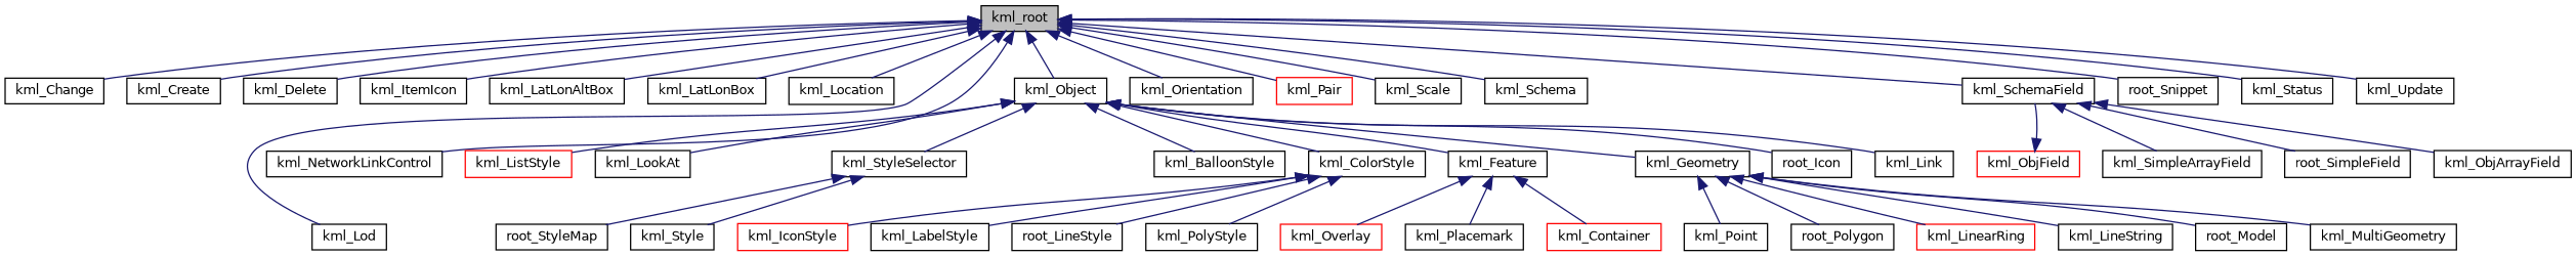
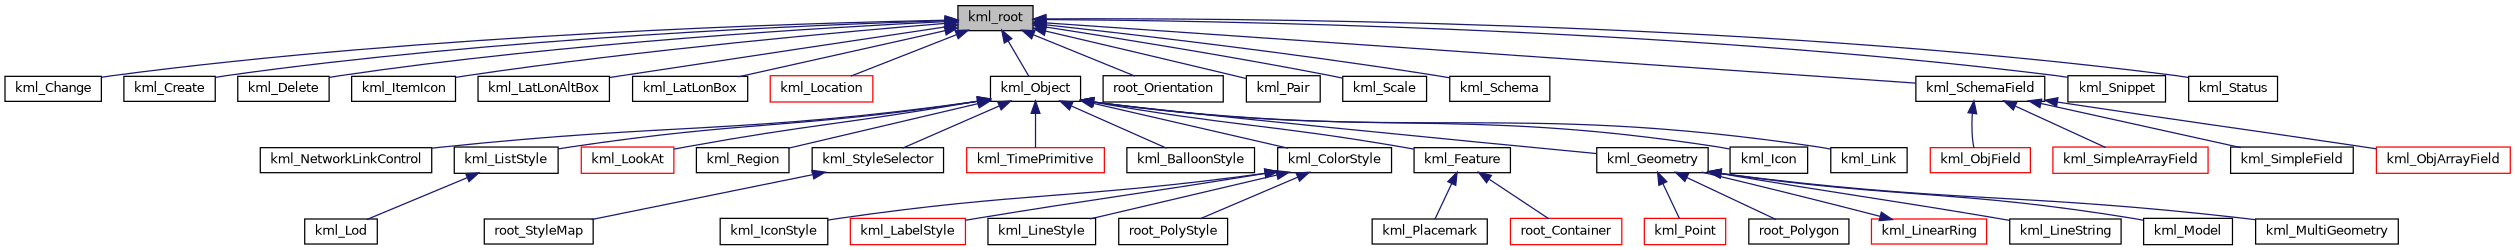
  digraph {
    fontname="DejaVu Sans"
    rankdir=TB
    node [color=black fontname="DejaVu Sans" fontsize=10 shape=record]
    edge [color=midnightblue dir=back fontname="DejaVu Sans" fontsize=10 labelfontname=FreeSans labelfontsize=10 style=solid]
    n1 [fillcolor=grey75 fontcolor=black height=0.2 label=kml_root style=filled width=0.4]
    n2 [height=0.2 label=kml_Change width=0.4]
    n3 [height=0.2 label=kml_Create width=0.4]
    n4 [height=0.2 label=kml_Delete width=0.4]
    n5 [height=0.2 label=kml_ItemIcon width=0.4]
    n6 [height=0.2 label=kml_LatLonAltBox width=0.4]
    n7 [height=0.2 label=kml_LatLonBox width=0.4]
-   n8 [height=0.2 label=kml_Location width=0.4]
+   n8 [color=red height=0.2 label=kml_Location width=0.4]
    n9 [height=0.2 label=kml_Lod width=0.4]
    n10 [height=0.2 label=kml_NetworkLinkControl width=0.4]
    n11 [height=0.2 label=kml_Object width=0.4]
-   n12 [height=0.2 label=kml_Orientation width=0.4]
-   n13 [color=red height=0.2 label=kml_Pair width=0.4]
+   n12 [height=0.2 label=root_Orientation width=0.4]
+   n13 [height=0.2 label=kml_Pair width=0.4]
    n14 [height=0.2 label=kml_Scale width=0.4]
    n15 [height=0.2 label=kml_Schema width=0.4]
    n16 [height=0.2 label=kml_SchemaField width=0.4]
-   n17 [height=0.2 label=root_Snippet width=0.4]
+   n17 [height=0.2 label=kml_Snippet width=0.4]
    n18 [height=0.2 label=kml_Status width=0.4]
-   n19 [height=0.2 label=kml_Update width=0.4]
    n20 [height=0.2 label=kml_BalloonStyle width=0.4]
    n21 [height=0.2 label=kml_ColorStyle width=0.4]
    n22 [height=0.2 label=kml_Feature width=0.4]
    n23 [height=0.2 label=kml_Geometry width=0.4]
-   n24 [height=0.2 label=root_Icon width=0.4]
+   n24 [height=0.2 label=kml_Icon width=0.4]
    n25 [height=0.2 label=kml_Link width=0.4]
-   n26 [color=red height=0.2 label=kml_ListStyle width=0.4]
-   n27 [height=0.2 label=kml_LookAt width=0.4]
+   n26 [height=0.2 label=kml_ListStyle width=0.4]
+   n27 [color=red height=0.2 label=kml_LookAt width=0.4]
+   n28 [height=0.2 label=kml_Region width=0.4]
    n29 [height=0.2 label=kml_StyleSelector width=0.4]
-   n31 [height=0.2 label=kml_ObjArrayField width=0.4]
+   n30 [color=red height=0.2 label=kml_TimePrimitive width=0.4]
+   n31 [color=red height=0.2 label=kml_ObjArrayField width=0.4]
    n32 [color=red height=0.2 label=kml_ObjField width=0.4]
-   n33 [height=0.2 label=kml_SimpleArrayField width=0.4]
-   n34 [height=0.2 label=root_SimpleField width=0.4]
-   n35 [color=red height=0.2 label=kml_IconStyle width=0.4]
-   n36 [height=0.2 label=kml_LabelStyle width=0.4]
-   n37 [height=0.2 label=root_LineStyle width=0.4]
-   n38 [height=0.2 label=kml_PolyStyle width=0.4]
-   n39 [color=red height=0.2 label=kml_Container width=0.4]
-   n40 [color=red height=0.2 label=kml_Overlay width=0.4]
+   n33 [color=red height=0.2 label=kml_SimpleArrayField width=0.4]
+   n34 [height=0.2 label=kml_SimpleField width=0.4]
+   n35 [height=0.2 label=kml_IconStyle width=0.4]
+   n36 [color=red height=0.2 label=kml_LabelStyle width=0.4]
+   n37 [height=0.2 label=kml_LineStyle width=0.4]
+   n38 [height=0.2 label=root_PolyStyle width=0.4]
+   n39 [color=red height=0.2 label=root_Container width=0.4]
    n41 [height=0.2 label=kml_Placemark width=0.4]
    n42 [color=red height=0.2 label=kml_LinearRing width=0.4]
    n43 [height=0.2 label=kml_LineString width=0.4]
-   n44 [height=0.2 label=root_Model width=0.4]
+   n44 [height=0.2 label=kml_Model width=0.4]
    n45 [height=0.2 label=kml_MultiGeometry width=0.4]
-   n46 [height=0.2 label=kml_Point width=0.4]
+   n46 [color=red height=0.2 label=kml_Point width=0.4]
    n47 [height=0.2 label=root_Polygon width=0.4]
-   n48 [height=0.2 label=kml_Style width=0.4]
    n49 [height=0.2 label=root_StyleMap width=0.4]
    n1 -> n2
    n1 -> n3
    n1 -> n4
    n1 -> n5
    n1 -> n6
    n1 -> n7
    n1 -> n8
-   n1 -> n9
-   n1 -> n10
+   n26 -> n9
+   n11 -> n10
    n1 -> n11
    n1 -> n12
    n1 -> n13
    n1 -> n14
    n1 -> n15
    n1 -> n16
    n1 -> n17
    n1 -> n18
-   n1 -> n19
    n11 -> n20
    n11 -> n21
    n11 -> n22
    n11 -> n23
    n11 -> n24
    n11 -> n25
    n11 -> n26
    n11 -> n27
+   n11 -> n28
    n11 -> n29
+   n11 -> n30
    n16 -> n31
-   n32 -> n16
+   n16 -> n32
    n16 -> n33
    n16 -> n34
    n21 -> n35
    n21 -> n36
    n21 -> n37
    n21 -> n38
    n22 -> n39
-   n22 -> n40
    n22 -> n41
-   n23 -> n42
+   n42 -> n23
    n23 -> n43
    n23 -> n44
    n23 -> n45
    n23 -> n46
    n23 -> n47
-   n29 -> n48
    n29 -> n49
  }
